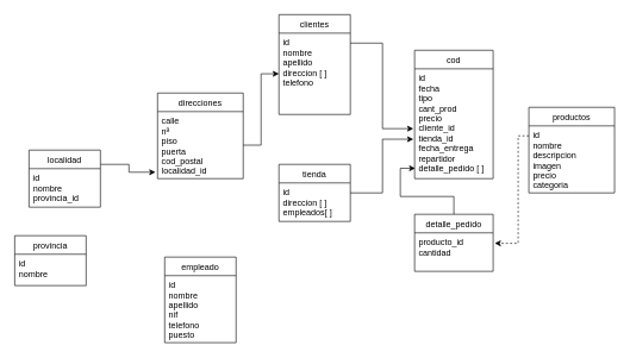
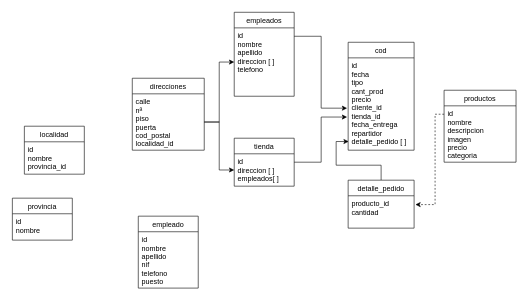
  <mxCell id="0" />
  <mxCell id="1" parent="0" />
- <mxCell id="2" value="clientes" style="swimlane;fontStyle=0;align=center;verticalAlign=top;childLayout=stackLayout;horizontal=1;startSize=26;horizontalStack=0;resizeParent=1;resizeLast=0;collapsible=1;marginBottom=0;rounded=0;shadow=0;strokeWidth=1;" parent="1" vertex="1"><mxGeometry x="390" y="20" width="100" height="140" as="geometry"><mxRectangle x="550" y="140" width="160" height="26" as="alternateBounds" /></mxGeometry></mxCell>
+ <mxCell id="2" value="empleados" style="swimlane;fontStyle=0;align=center;verticalAlign=top;childLayout=stackLayout;horizontal=1;startSize=26;horizontalStack=0;resizeParent=1;resizeLast=0;collapsible=1;marginBottom=0;rounded=0;shadow=0;strokeWidth=1;" parent="1" vertex="1"><mxGeometry x="390" y="20" width="100" height="140" as="geometry"><mxRectangle x="550" y="140" width="160" height="26" as="alternateBounds" /></mxGeometry></mxCell>
  <mxCell id="3" value="id&#10;nombre&#10;apellido&#10;direccion [ ]&#10;telefono&#10;" style="text;align=left;verticalAlign=top;spacingLeft=4;spacingRight=4;overflow=hidden;rotatable=0;points=[[0,0.5],[1,0.5]];portConstraint=eastwest;" parent="2" vertex="1"><mxGeometry y="26" width="100" height="114" as="geometry" /></mxCell>
- <mxCell id="4" style="edgeStyle=orthogonalEdgeStyle;rounded=0;orthogonalLoop=1;jettySize=auto;html=1;entryX=-0.025;entryY=0.904;entryDx=0;entryDy=0;entryPerimeter=0;" edge="1" parent="1" source="5" target="24"><mxGeometry relative="1" as="geometry"><Array as="points"><mxPoint x="180" y="230" /><mxPoint x="180" y="241" /></Array></mxGeometry></mxCell>
  <mxCell id="5" value="localidad" style="swimlane;fontStyle=0;align=center;verticalAlign=top;childLayout=stackLayout;horizontal=1;startSize=26;horizontalStack=0;resizeParent=1;resizeLast=0;collapsible=1;marginBottom=0;rounded=0;shadow=0;strokeWidth=1;" parent="1" vertex="1"><mxGeometry x="40" y="210" width="100" height="80" as="geometry"><mxRectangle x="550" y="140" width="160" height="26" as="alternateBounds" /></mxGeometry></mxCell>
  <mxCell id="6" value="id&#10;nombre&#10;provincia_id" style="text;align=left;verticalAlign=top;spacingLeft=4;spacingRight=4;overflow=hidden;rotatable=0;points=[[0,0.5],[1,0.5]];portConstraint=eastwest;" parent="5" vertex="1"><mxGeometry y="26" width="100" height="44" as="geometry" /></mxCell>
  <mxCell id="7" value="provincia" style="swimlane;fontStyle=0;align=center;verticalAlign=top;childLayout=stackLayout;horizontal=1;startSize=26;horizontalStack=0;resizeParent=1;resizeLast=0;collapsible=1;marginBottom=0;rounded=0;shadow=0;strokeWidth=1;" parent="1" vertex="1"><mxGeometry x="20" y="330" width="100" height="70" as="geometry"><mxRectangle x="550" y="140" width="160" height="26" as="alternateBounds" /></mxGeometry></mxCell>
  <mxCell id="8" value="id&#10;nombre&#10;" style="text;align=left;verticalAlign=top;spacingLeft=4;spacingRight=4;overflow=hidden;rotatable=0;points=[[0,0.5],[1,0.5]];portConstraint=eastwest;" parent="7" vertex="1"><mxGeometry y="26" width="100" height="44" as="geometry" /></mxCell>
  <mxCell id="9" value="cod" style="swimlane;fontStyle=0;align=center;verticalAlign=top;childLayout=stackLayout;horizontal=1;startSize=26;horizontalStack=0;resizeParent=1;resizeLast=0;collapsible=1;marginBottom=0;rounded=0;shadow=0;strokeWidth=1;" parent="1" vertex="1"><mxGeometry x="580" y="70" width="110" height="180" as="geometry"><mxRectangle x="550" y="140" width="160" height="26" as="alternateBounds" /></mxGeometry></mxCell>
  <mxCell id="10" value="id&#10;fecha&#10;tipo&#10;cant_prod&#10;precio&#10;cliente_id&#10;tienda_id&#10;fecha_entrega&#10;repartidor&#10;detalle_pedido [ ]" style="text;align=left;verticalAlign=top;spacingLeft=4;spacingRight=4;overflow=hidden;rotatable=0;points=[[0,0.5],[1,0.5]];portConstraint=eastwest;" parent="9" vertex="1"><mxGeometry y="26" width="110" height="154" as="geometry" /></mxCell>
  <mxCell id="11" style="edgeStyle=orthogonalEdgeStyle;rounded=0;orthogonalLoop=1;jettySize=auto;html=1;entryX=0.008;entryY=0.906;entryDx=0;entryDy=0;entryPerimeter=0;" parent="1" source="12" target="10" edge="1"><mxGeometry relative="1" as="geometry" /></mxCell>
  <mxCell id="12" value="detalle_pedido" style="swimlane;fontStyle=0;align=center;verticalAlign=top;childLayout=stackLayout;horizontal=1;startSize=26;horizontalStack=0;resizeParent=1;resizeLast=0;collapsible=1;marginBottom=0;rounded=0;shadow=0;strokeWidth=1;" parent="1" vertex="1"><mxGeometry x="580" y="300" width="110" height="80" as="geometry"><mxRectangle x="550" y="140" width="160" height="26" as="alternateBounds" /></mxGeometry></mxCell>
  <mxCell id="13" value="producto_id&#10;cantidad" style="text;align=left;verticalAlign=top;spacingLeft=4;spacingRight=4;overflow=hidden;rotatable=0;points=[[0,0.5],[1,0.5]];portConstraint=eastwest;" parent="12" vertex="1"><mxGeometry y="26" width="110" height="54" as="geometry" /></mxCell>
  <mxCell id="14" value="productos" style="swimlane;fontStyle=0;align=center;verticalAlign=top;childLayout=stackLayout;horizontal=1;startSize=26;horizontalStack=0;resizeParent=1;resizeLast=0;collapsible=1;marginBottom=0;rounded=0;shadow=0;strokeWidth=1;" parent="1" vertex="1"><mxGeometry x="740" y="150" width="120" height="120" as="geometry"><mxRectangle x="550" y="140" width="160" height="26" as="alternateBounds" /></mxGeometry></mxCell>
  <mxCell id="15" value="id&#10;nombre&#10;descripcion&#10;imagen&#10;precio&#10;categoria" style="text;align=left;verticalAlign=top;spacingLeft=4;spacingRight=4;overflow=hidden;rotatable=0;points=[[0,0.5],[1,0.5]];portConstraint=eastwest;" parent="14" vertex="1"><mxGeometry y="26" width="120" height="94" as="geometry" /></mxCell>
  <mxCell id="16" style="edgeStyle=orthogonalEdgeStyle;rounded=0;orthogonalLoop=1;jettySize=auto;html=1;entryX=-0.016;entryY=0.641;entryDx=0;entryDy=0;entryPerimeter=0;" parent="1" source="17" target="10" edge="1"><mxGeometry relative="1" as="geometry"><Array as="points"><mxPoint x="535" y="270" /><mxPoint x="535" y="195" /></Array></mxGeometry></mxCell>
  <mxCell id="17" value="tienda" style="swimlane;fontStyle=0;align=center;verticalAlign=top;childLayout=stackLayout;horizontal=1;startSize=26;horizontalStack=0;resizeParent=1;resizeLast=0;collapsible=1;marginBottom=0;rounded=0;shadow=0;strokeWidth=1;" parent="1" vertex="1"><mxGeometry x="390" y="230" width="100" height="80" as="geometry"><mxRectangle x="550" y="140" width="160" height="26" as="alternateBounds" /></mxGeometry></mxCell>
  <mxCell id="18" value="id&#10;direccion [ ]&#10;empleados[ ]" style="text;align=left;verticalAlign=top;spacingLeft=4;spacingRight=4;overflow=hidden;rotatable=0;points=[[0,0.5],[1,0.5]];portConstraint=eastwest;" parent="17" vertex="1"><mxGeometry y="26" width="100" height="54" as="geometry" /></mxCell>
  <mxCell id="19" value="empleado" style="swimlane;fontStyle=0;align=center;verticalAlign=top;childLayout=stackLayout;horizontal=1;startSize=26;horizontalStack=0;resizeParent=1;resizeLast=0;collapsible=1;marginBottom=0;rounded=0;shadow=0;strokeWidth=1;" parent="1" vertex="1"><mxGeometry x="230" y="360" width="100" height="120" as="geometry"><mxRectangle x="550" y="140" width="160" height="26" as="alternateBounds" /></mxGeometry></mxCell>
  <mxCell id="20" value="id&#10;nombre&#10;apellido&#10;nif&#10;telefono&#10;puesto" style="text;align=left;verticalAlign=top;spacingLeft=4;spacingRight=4;overflow=hidden;rotatable=0;points=[[0,0.5],[1,0.5]];portConstraint=eastwest;" parent="19" vertex="1"><mxGeometry y="26" width="100" height="94" as="geometry" /></mxCell>
  <mxCell id="21" style="edgeStyle=orthogonalEdgeStyle;rounded=0;orthogonalLoop=1;jettySize=auto;html=1;entryX=-0.016;entryY=0.545;entryDx=0;entryDy=0;entryPerimeter=0;" parent="1" source="3" target="10" edge="1"><mxGeometry relative="1" as="geometry"><Array as="points"><mxPoint x="535" y="60" /><mxPoint x="535" y="180" /></Array></mxGeometry></mxCell>
  <mxCell id="22" style="edgeStyle=orthogonalEdgeStyle;rounded=0;orthogonalLoop=1;jettySize=auto;html=1;entryX=1.02;entryY=0.273;entryDx=0;entryDy=0;entryPerimeter=0;dashed=1;" parent="1" source="15" target="13" edge="1"><mxGeometry relative="1" as="geometry"><Array as="points"><mxPoint x="725" y="190" /><mxPoint x="725" y="341" /></Array></mxGeometry></mxCell>
  <mxCell id="23" value="direcciones" style="swimlane;fontStyle=0;align=center;verticalAlign=top;childLayout=stackLayout;horizontal=1;startSize=26;horizontalStack=0;resizeParent=1;resizeLast=0;collapsible=1;marginBottom=0;rounded=0;shadow=0;strokeWidth=1;" vertex="1" parent="1"><mxGeometry x="220" y="130" width="120" height="120" as="geometry"><mxRectangle x="550" y="140" width="160" height="26" as="alternateBounds" /></mxGeometry></mxCell>
  <mxCell id="24" value="calle&#10;nª&#10;piso&#10;puerta&#10;cod_postal&#10;localidad_id" style="text;align=left;verticalAlign=top;spacingLeft=4;spacingRight=4;overflow=hidden;rotatable=0;points=[[0,0.5],[1,0.5]];portConstraint=eastwest;" vertex="1" parent="23"><mxGeometry y="26" width="120" height="94" as="geometry" /></mxCell>
  <mxCell id="25" style="edgeStyle=orthogonalEdgeStyle;rounded=0;orthogonalLoop=1;jettySize=auto;html=1;entryX=0;entryY=0.5;entryDx=0;entryDy=0;" edge="1" parent="1" source="24" target="3"><mxGeometry relative="1" as="geometry" /></mxCell>
+ <mxCell id="26" style="edgeStyle=orthogonalEdgeStyle;rounded=0;orthogonalLoop=1;jettySize=auto;html=1;" edge="1" parent="1" source="24" target="18"><mxGeometry relative="1" as="geometry" /></mxCell>
